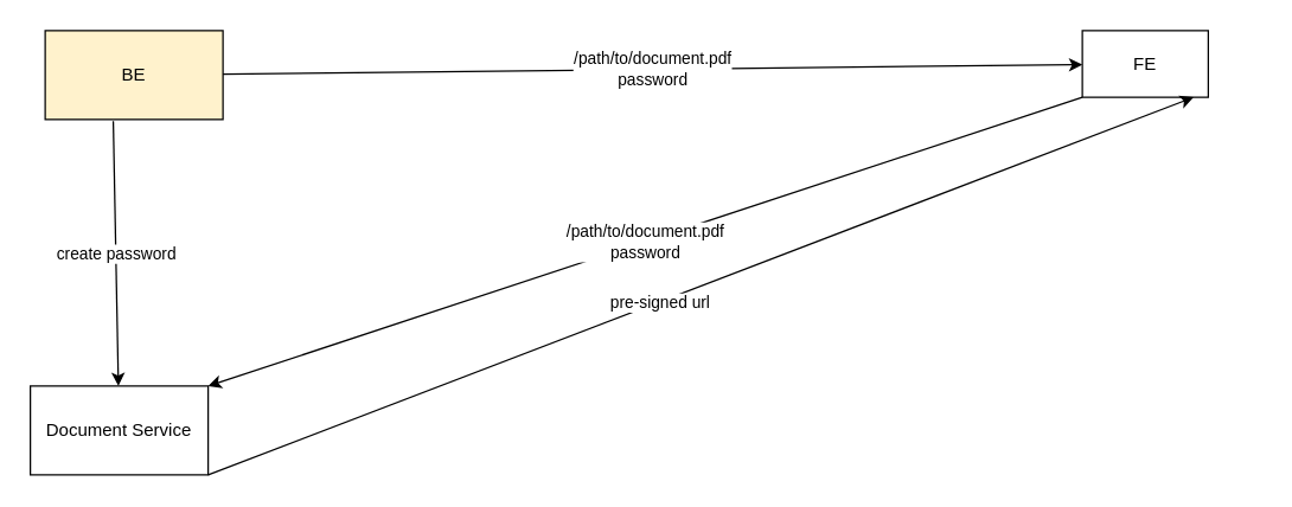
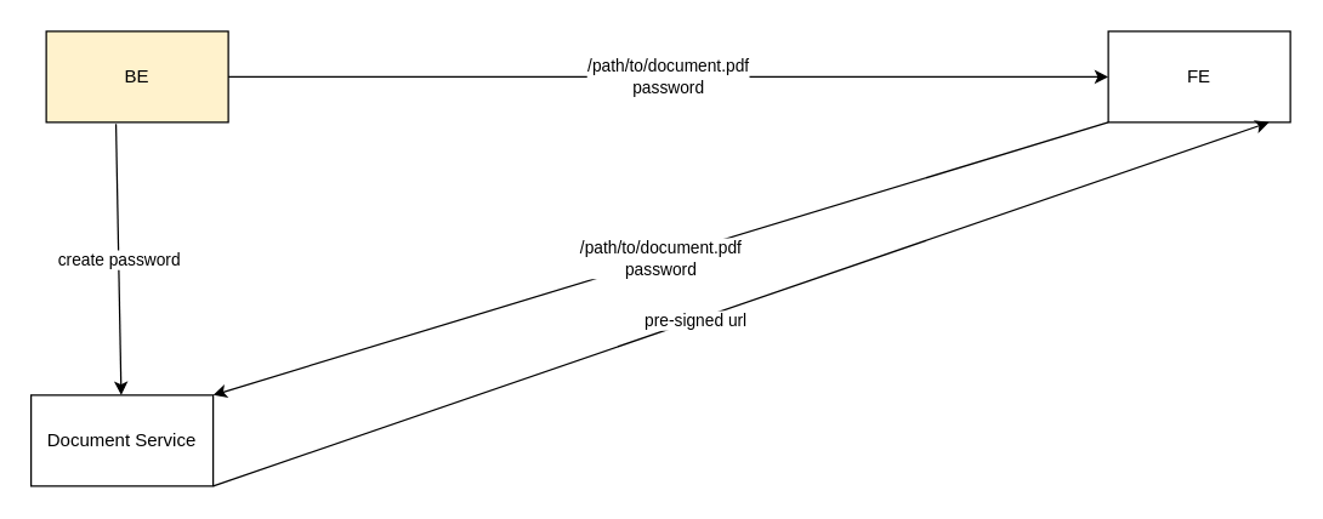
  <mxCell id="0" />
  <mxCell id="1" parent="0" />
  <mxCell id="2" value="BE" style="rounded=0;whiteSpace=wrap;html=1;fillColor=#fff2cc;" vertex="1" parent="1"><mxGeometry x="30" y="20" width="120" height="60" as="geometry" /></mxCell>
- <mxCell id="3" value="FE" style="rounded=0;whiteSpace=wrap;html=1;" vertex="1" parent="1"><mxGeometry x="730" y="20" width="85" height="45" as="geometry" /></mxCell>
+ <mxCell id="3" value="FE" style="rounded=0;whiteSpace=wrap;html=1;" vertex="1" parent="1"><mxGeometry x="730" y="20" width="120" height="60" as="geometry" /></mxCell>
  <mxCell id="4" value="/path/to/document.pdf&lt;br&gt;password" style="endArrow=classic;html=1;rounded=0;" edge="1" parent="1" source="2" target="3"><mxGeometry width="50" height="50" relative="1" as="geometry"><mxPoint x="280" y="70" as="sourcePoint" /><mxPoint x="330" y="20" as="targetPoint" /></mxGeometry></mxCell>
  <mxCell id="5" value="Document Service" style="rounded=0;whiteSpace=wrap;html=1;" vertex="1" parent="1"><mxGeometry x="20" y="260" width="120" height="60" as="geometry" /></mxCell>
  <mxCell id="6" value="/path/to/document.pdf&lt;br&gt;password" style="endArrow=classic;html=1;rounded=0;exitX=0;exitY=1;exitDx=0;exitDy=0;entryX=1;entryY=0;entryDx=0;entryDy=0;" edge="1" parent="1" source="3" target="5"><mxGeometry width="50" height="50" relative="1" as="geometry"><mxPoint x="490" y="260" as="sourcePoint" /><mxPoint x="540" y="210" as="targetPoint" /></mxGeometry></mxCell>
  <mxCell id="7" value="create password" style="endArrow=classic;html=1;rounded=0;exitX=0.383;exitY=1.017;exitDx=0;exitDy=0;exitPerimeter=0;" edge="1" parent="1" source="2" target="5"><mxGeometry width="50" height="50" relative="1" as="geometry"><mxPoint x="80" y="180" as="sourcePoint" /><mxPoint x="130" y="130" as="targetPoint" /></mxGeometry></mxCell>
  <mxCell id="8" value="" style="endArrow=classic;html=1;rounded=0;entryX=0.883;entryY=1;entryDx=0;entryDy=0;entryPerimeter=0;exitX=1;exitY=1;exitDx=0;exitDy=0;" edge="1" parent="1" source="5" target="3"><mxGeometry width="50" height="50" relative="1" as="geometry"><mxPoint x="220" y="400" as="sourcePoint" /><mxPoint x="270" y="350" as="targetPoint" /></mxGeometry></mxCell>
  <mxCell id="9" value="pre-signed url" style="edgeLabel;html=1;align=center;verticalAlign=middle;resizable=0;points=[];" vertex="1" connectable="0" parent="8"><mxGeometry x="-0.086" relative="1" as="geometry"><mxPoint as="offset" /></mxGeometry></mxCell>
